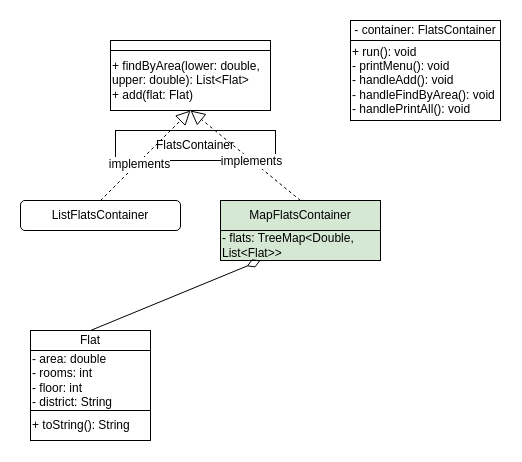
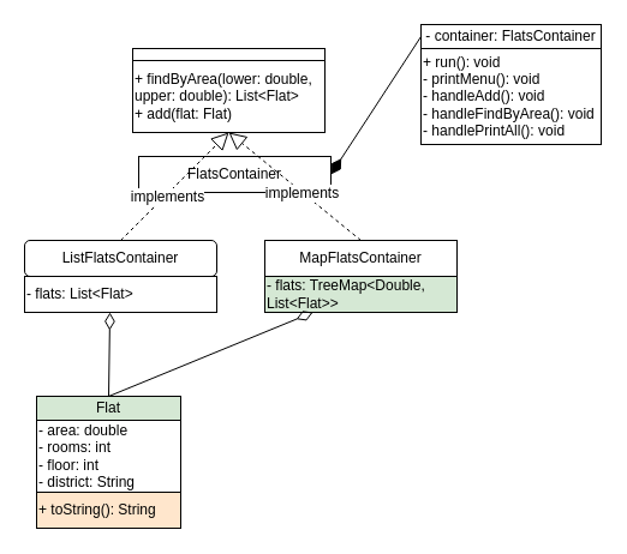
  <mxCell id="0" />
  <mxCell id="1" parent="0" />
  <mxCell id="2" value="FlatsContainer" style="rounded=0;whiteSpace=wrap;html=1;" vertex="1" parent="1"><mxGeometry x="115" y="130" width="160" height="30" as="geometry" /></mxCell>
  <mxCell id="3" value="" style="rounded=0;whiteSpace=wrap;html=1;" vertex="1" parent="1"><mxGeometry x="110" y="40" width="160" height="10" as="geometry" /></mxCell>
  <mxCell id="4" value="+ findByArea(lower: double, upper: double): List&amp;lt;Flat&amp;gt;&lt;br&gt;+ add(flat: Flat)" style="rounded=0;whiteSpace=wrap;html=1;align=left;" vertex="1" parent="1"><mxGeometry x="110" y="50" width="160" height="60" as="geometry" /></mxCell>
  <mxCell id="5" style="edgeStyle=none;html=1;exitX=0.5;exitY=0;exitDx=0;exitDy=0;entryX=0.5;entryY=1;entryDx=0;entryDy=0;endArrow=block;endFill=0;strokeWidth=1;endSize=12;dashed=1;" edge="1" parent="1" source="7" target="4"><mxGeometry relative="1" as="geometry" /></mxCell>
  <mxCell id="6" value="implements" style="edgeLabel;html=1;align=center;verticalAlign=middle;resizable=0;points=[];fontSize=12;" vertex="1" connectable="0" parent="5"><mxGeometry x="-0.108" y="1" relative="1" as="geometry"><mxPoint as="offset" /></mxGeometry></mxCell>
- <mxCell id="7" value="MapFlatsContainer" style="rounded=0;whiteSpace=wrap;html=1;fillColor=#d5e8d4;" vertex="1" parent="1"><mxGeometry x="220" y="200" width="160" height="30" as="geometry" /></mxCell>
+ <mxCell id="7" value="MapFlatsContainer" style="rounded=0;whiteSpace=wrap;html=1;" vertex="1" parent="1"><mxGeometry x="220" y="200" width="160" height="30" as="geometry" /></mxCell>
  <mxCell id="8" style="edgeStyle=none;html=1;exitX=0.5;exitY=0;exitDx=0;exitDy=0;entryX=0.5;entryY=1;entryDx=0;entryDy=0;endArrow=block;endFill=0;endSize=12;dashed=1;" edge="1" parent="1" source="10" target="4"><mxGeometry relative="1" as="geometry" /></mxCell>
  <mxCell id="9" value="implements" style="edgeLabel;html=1;align=center;verticalAlign=middle;resizable=0;points=[];fontSize=12;" vertex="1" connectable="0" parent="8"><mxGeometry x="-0.162" y="-1" relative="1" as="geometry"><mxPoint as="offset" /></mxGeometry></mxCell>
  <mxCell id="10" value="ListFlatsContainer" style="whiteSpace=wrap;html=1;rounded=1;" vertex="1" parent="1"><mxGeometry x="20" y="200" width="160" height="30" as="geometry" /></mxCell>
+ <mxCell id="11" value="- flats: List&amp;lt;Flat&amp;gt;" style="rounded=0;whiteSpace=wrap;html=1;align=left;" vertex="1" parent="1"><mxGeometry x="20" y="230" width="160" height="30" as="geometry" /></mxCell>
  <mxCell id="12" value="&lt;font style=&quot;font-size: 12px;&quot;&gt;- flats: TreeMap&amp;lt;Double, List&amp;lt;Flat&amp;gt;&amp;gt;&lt;/font&gt;" style="rounded=0;whiteSpace=wrap;html=1;align=left;fillColor=#d5e8d4;" vertex="1" parent="1"><mxGeometry x="220" y="230" width="160" height="30" as="geometry" /></mxCell>
+ <mxCell id="13" style="edgeStyle=none;html=1;exitX=0.5;exitY=0;exitDx=0;exitDy=0;entryX=0.444;entryY=1.001;entryDx=0;entryDy=0;entryPerimeter=0;strokeWidth=1;fontSize=12;endArrow=diamondThin;endFill=0;endSize=12;" edge="1" parent="1" source="15" target="11"><mxGeometry relative="1" as="geometry" /></mxCell>
  <mxCell id="14" style="edgeStyle=none;html=1;exitX=0.5;exitY=0;exitDx=0;exitDy=0;entryX=0.25;entryY=1;entryDx=0;entryDy=0;strokeWidth=1;fontSize=12;endArrow=diamondThin;endFill=0;endSize=12;" edge="1" parent="1" source="15" target="12"><mxGeometry relative="1" as="geometry" /></mxCell>
- <mxCell id="15" value="Flat" style="rounded=0;whiteSpace=wrap;html=1;fontSize=12;" vertex="1" parent="1"><mxGeometry x="30" y="330" width="120" height="20" as="geometry" /></mxCell>
+ <mxCell id="15" value="Flat" style="rounded=0;whiteSpace=wrap;html=1;fontSize=12;fillColor=#d5e8d4;" vertex="1" parent="1"><mxGeometry x="30" y="330" width="120" height="20" as="geometry" /></mxCell>
  <mxCell id="16" value="- area: double&lt;br&gt;- rooms: int&lt;br&gt;- floor: int&lt;br&gt;- district: String" style="rounded=0;whiteSpace=wrap;html=1;fontSize=12;align=left;" vertex="1" parent="1"><mxGeometry x="30" y="350" width="120" height="60" as="geometry" /></mxCell>
- <mxCell id="17" value="+ toString(): String" style="rounded=0;whiteSpace=wrap;html=1;fontSize=12;align=left;" vertex="1" parent="1"><mxGeometry x="30" y="410" width="120" height="30" as="geometry" /></mxCell>
+ <mxCell id="17" value="+ toString(): String" style="rounded=0;whiteSpace=wrap;html=1;fontSize=12;align=left;fillColor=#ffe6cc;" vertex="1" parent="1"><mxGeometry x="30" y="410" width="120" height="30" as="geometry" /></mxCell>
+ <mxCell id="18" style="edgeStyle=none;html=1;exitX=0;exitY=0.5;exitDx=0;exitDy=0;entryX=1;entryY=0.5;entryDx=0;entryDy=0;strokeWidth=1;fontSize=12;endArrow=diamondThin;endFill=1;endSize=13;" edge="1" parent="1" source="19" target="2"><mxGeometry relative="1" as="geometry" /></mxCell>
  <mxCell id="19" value="- container: FlatsContainer" style="rounded=0;whiteSpace=wrap;html=1;fontSize=12;" vertex="1" parent="1"><mxGeometry x="350" y="20" width="150" height="20" as="geometry" /></mxCell>
  <mxCell id="20" value="+ run(): void&lt;br&gt;- printMenu(): void&lt;br&gt;- handleAdd(): void&lt;br&gt;- handleFindByArea(): void&lt;br&gt;- handlePrintAll(): void" style="rounded=0;whiteSpace=wrap;html=1;fontSize=12;align=left;" vertex="1" parent="1"><mxGeometry x="350" y="40" width="150" height="80" as="geometry" /></mxCell>
